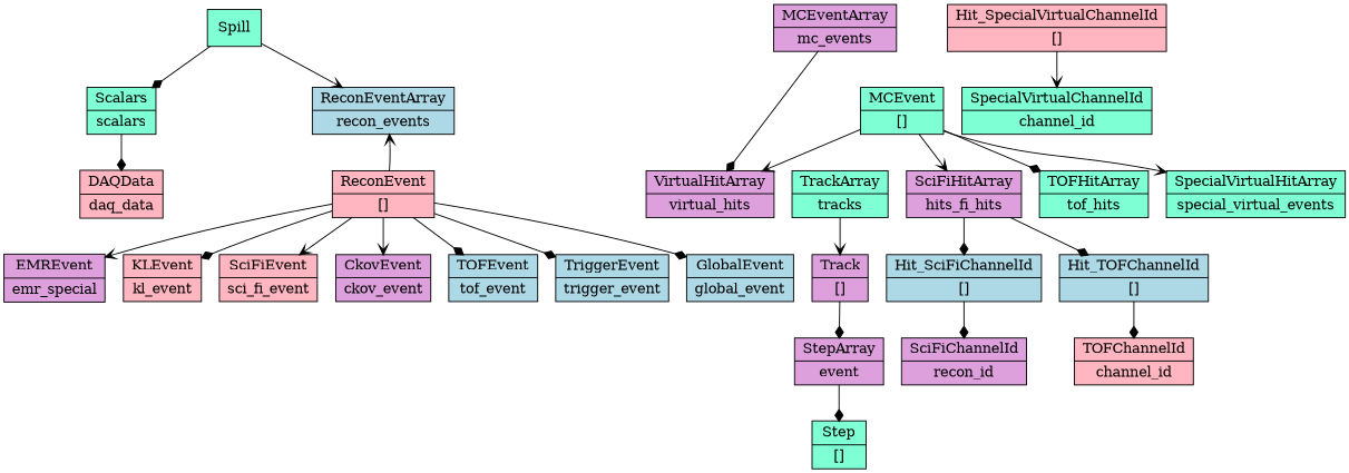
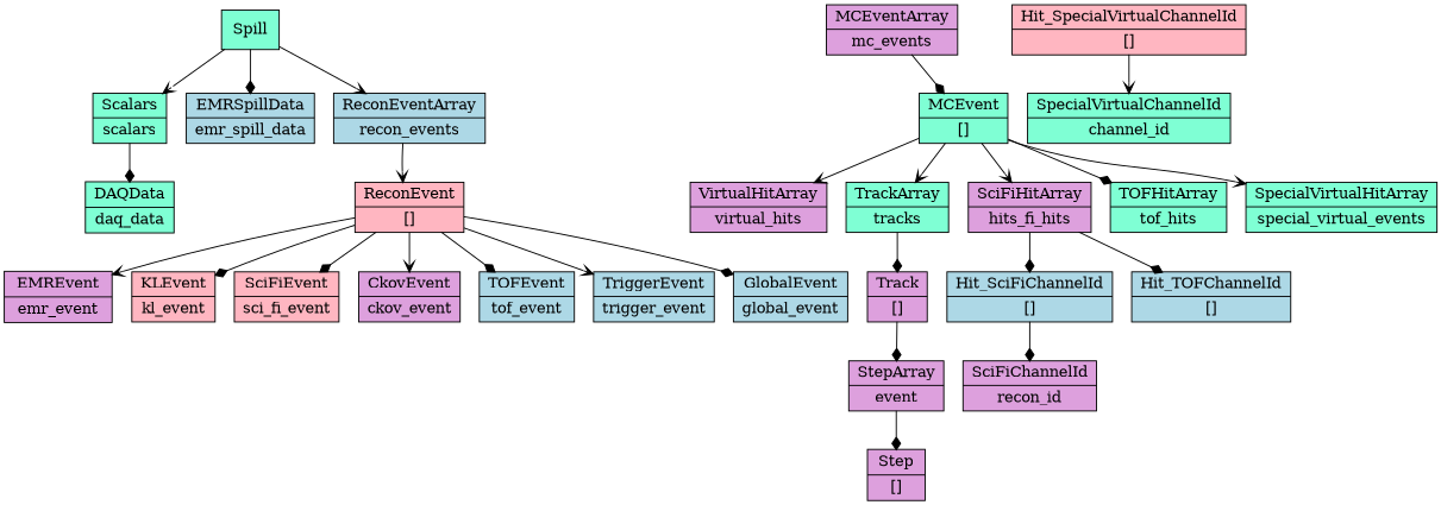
  digraph {
    node [fillcolor=aquamarine shape=record style=filled]
    edge [arrowhead=diamond]
    n1 [label="{Spill}"]
    n2 [label="{Scalars|scalars}"]
+   n3 [fillcolor=lightblue label="{EMRSpillData|emr_spill_data}"]
    n4 [fillcolor=lightblue label="{ReconEventArray|recon_events}"]
-   n5 [fillcolor=lightpink label="{DAQData|daq_data}"]
+   n5 [label="{DAQData|daq_data}"]
    n6 [fillcolor=plum label="{MCEventArray|mc_events}"]
    n7 [label="{MCEvent|\[\]}"]
    n8 [fillcolor=lightpink label="{ReconEvent|\[\]}"]
    n9 [label="{TrackArray|tracks}"]
    n10 [fillcolor=plum label="{VirtualHitArray|virtual_hits}"]
    n11 [fillcolor=plum label="{SciFiHitArray|hits_fi_hits}"]
    n12 [label="{TOFHitArray|tof_hits}"]
    n13 [label="{SpecialVirtualHitArray|special_virtual_events}"]
    n14 [fillcolor=plum label="{Track|\[\]}"]
    n15 [fillcolor=lightblue label="{Hit_SciFiChannelId|\[\]}"]
    n16 [fillcolor=lightblue label="{Hit_TOFChannelId|\[\]}"]
    n17 [fillcolor=plum label="{StepArray|event}"]
-   n18 [label="{Step|\[\]}"]
+   n18 [fillcolor=plum label="{Step|\[\]}"]
    n19 [fillcolor=plum label="{SciFiChannelId|recon_id}"]
-   n20 [fillcolor=lightpink label="{TOFChannelId|channel_id}"]
    n21 [fillcolor=lightpink label="{Hit_SpecialVirtualChannelId|\[\]}"]
    n22 [label="{SpecialVirtualChannelId|channel_id}"]
-   n23 [fillcolor=plum label="{EMREvent|emr_special}"]
+   n23 [fillcolor=plum label="{EMREvent|emr_event}"]
    n24 [fillcolor=lightpink label="{KLEvent|kl_event}"]
    n25 [fillcolor=lightpink label="{SciFiEvent|sci_fi_event}"]
    n26 [fillcolor=plum label="{CkovEvent|ckov_event}"]
    n27 [fillcolor=lightblue label="{TOFEvent|tof_event}"]
    n28 [fillcolor=lightblue label="{TriggerEvent|trigger_event}"]
    n29 [fillcolor=lightblue label="{GlobalEvent|global_event }"]
-   n1 -> n2
+   n1 -> n2 [arrowhead=vee]
+   n1 -> n3
    n1 -> n4 [arrowhead=vee]
    n2 -> n5
-   n8 -> n4 [arrowhead=vee]
-   n6 -> n10
+   n4 -> n8 [arrowhead=vee]
+   n6 -> n7
+   n7 -> n9 [arrowhead=vee]
    n7 -> n10 [arrowhead=vee]
    n7 -> n11 [arrowhead=vee]
    n7 -> n12
    n7 -> n13 [arrowhead=vee]
    n8 -> n23 [arrowhead=vee]
    n8 -> n24
-   n8 -> n25 [arrowhead=vee]
+   n8 -> n25
    n8 -> n26 [arrowhead=vee]
    n8 -> n27
-   n8 -> n28
+   n8 -> n28 [arrowhead=vee]
    n8 -> n29
-   n9 -> n14 [arrowhead=vee]
+   n9 -> n14
    n11 -> n15
    n11 -> n16
    n14 -> n17
    n15 -> n19
-   n16 -> n20
    n17 -> n18
    n21 -> n22 [arrowhead=vee]
  }
